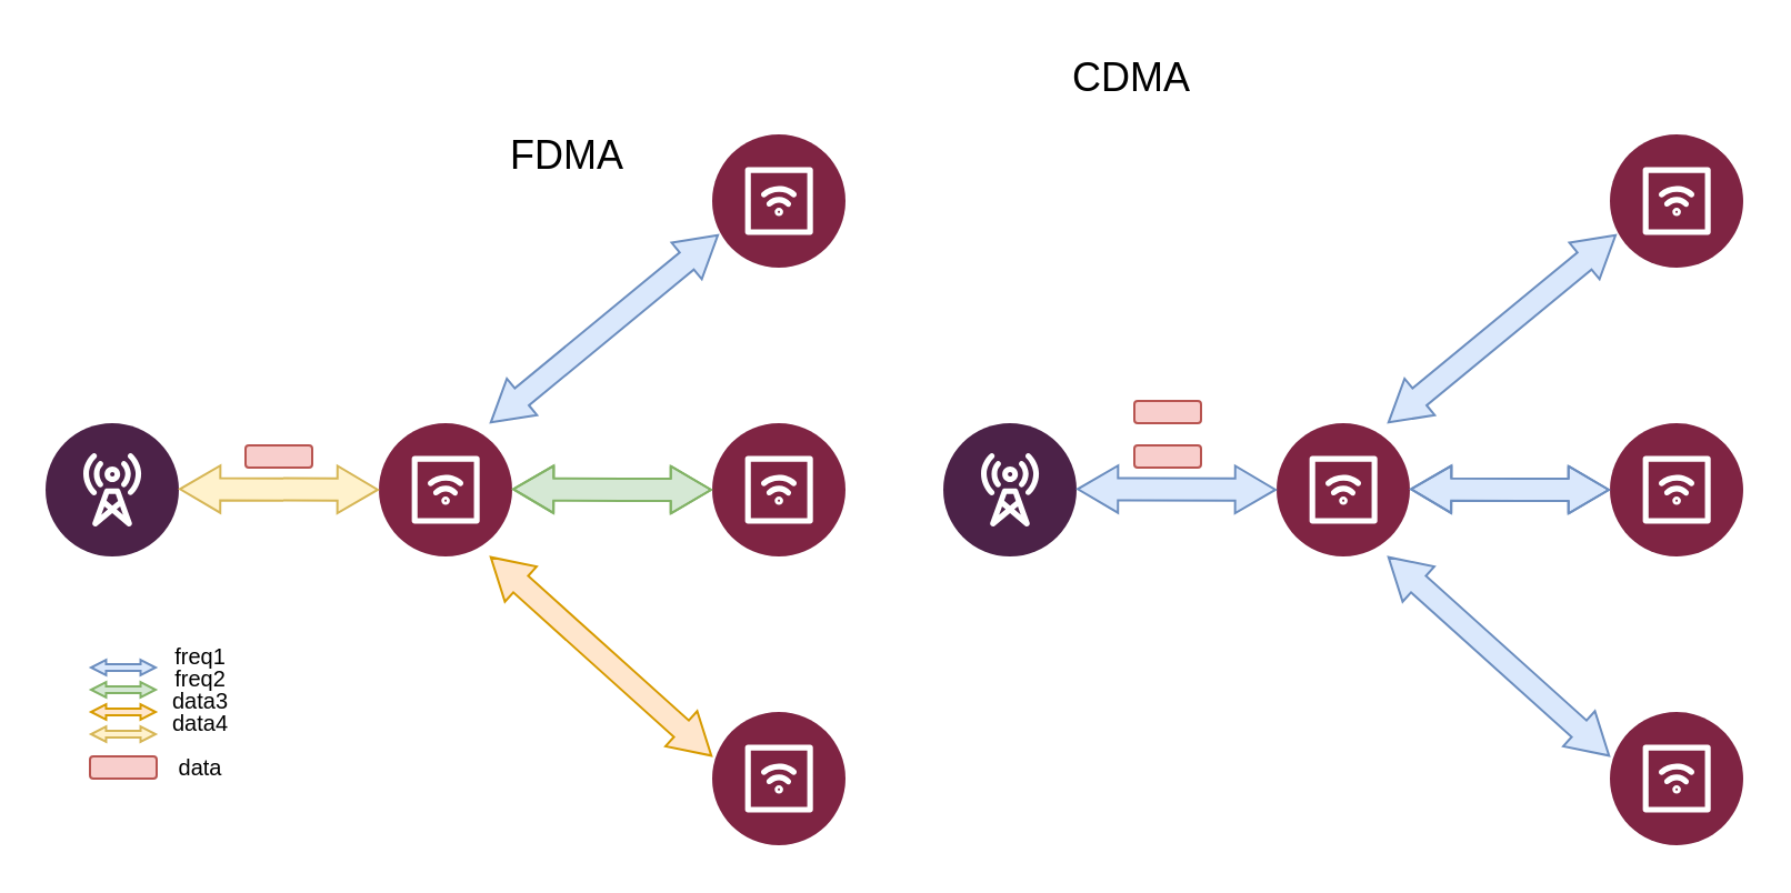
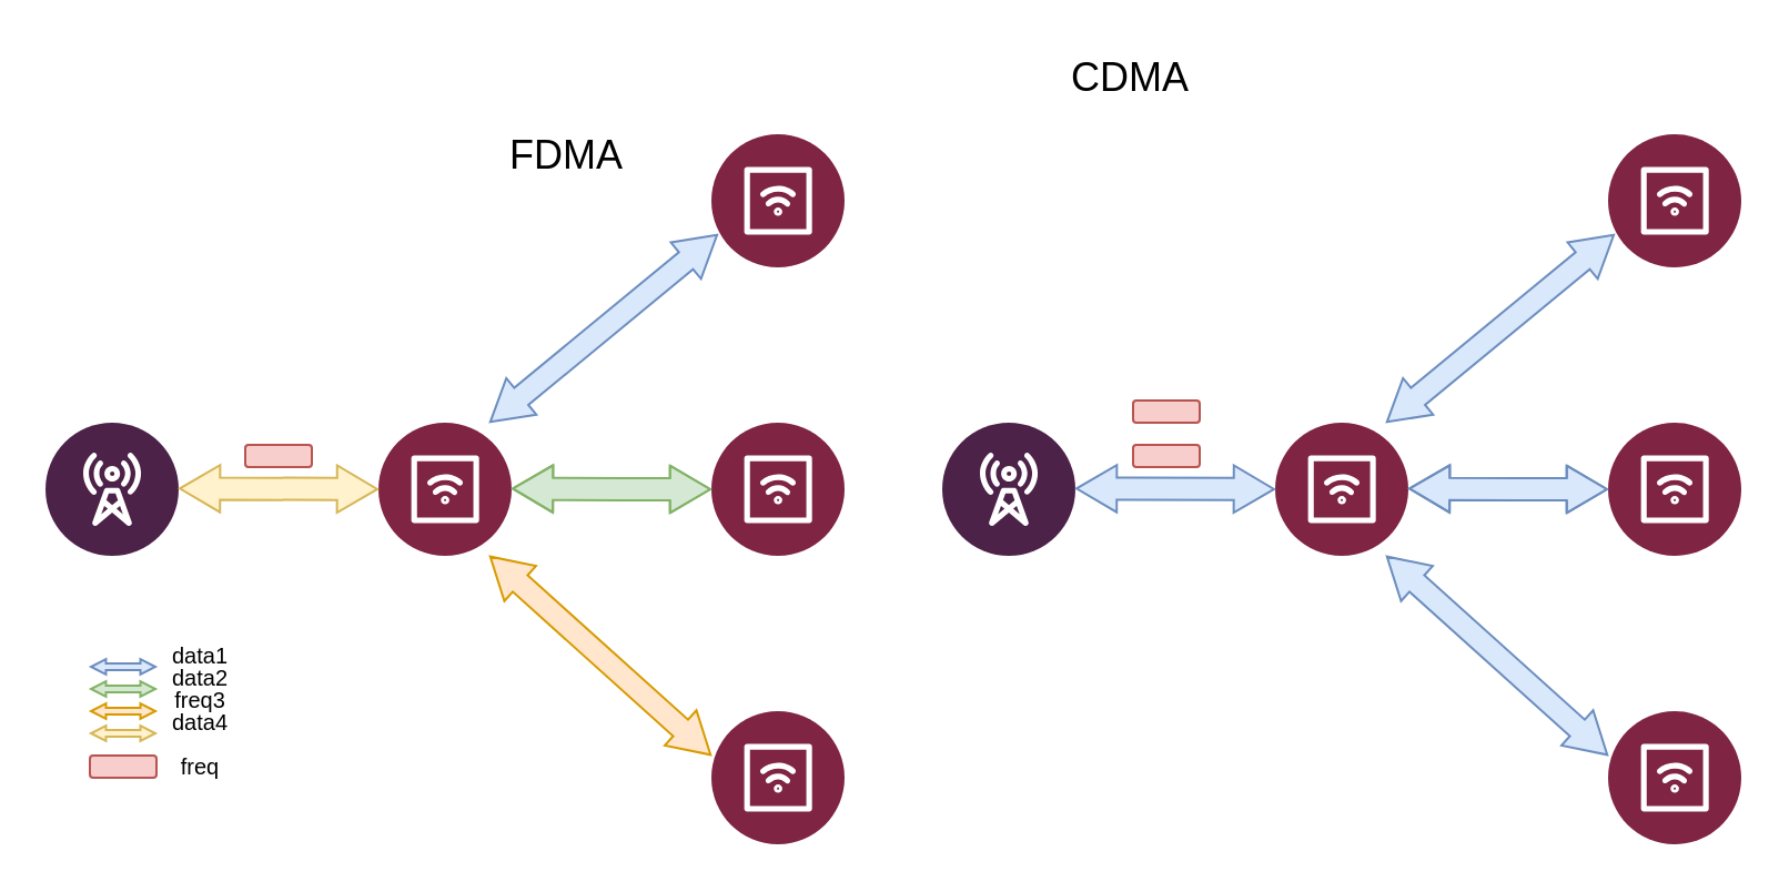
  <mxCell id="0" />
  <mxCell id="1" parent="0" />
  <mxCell id="2" value="" style="verticalLabelPosition=bottom;aspect=fixed;html=1;shape=mxgraph.salesforce.iot2;" vertex="1" parent="1"><mxGeometry x="320" y="320" width="60" height="60" as="geometry" /></mxCell>
  <mxCell id="3" value="" style="verticalLabelPosition=bottom;aspect=fixed;html=1;shape=mxgraph.salesforce.iot2;" vertex="1" parent="1"><mxGeometry x="170" y="190" width="60" height="60" as="geometry" /></mxCell>
  <mxCell id="4" value="" style="verticalLabelPosition=bottom;aspect=fixed;html=1;shape=mxgraph.salesforce.iot2;" vertex="1" parent="1"><mxGeometry x="320" y="60" width="60" height="60" as="geometry" /></mxCell>
  <mxCell id="5" value="" style="verticalLabelPosition=bottom;aspect=fixed;html=1;shape=mxgraph.salesforce.iot2;" vertex="1" parent="1"><mxGeometry x="320" y="190" width="60" height="60" as="geometry" /></mxCell>
  <mxCell id="6" value="" style="verticalLabelPosition=bottom;aspect=fixed;html=1;shape=mxgraph.salesforce.communications2;" vertex="1" parent="1"><mxGeometry x="20" y="190" width="60" height="60" as="geometry" /></mxCell>
  <mxCell id="7" value="" style="shape=flexArrow;endArrow=classic;startArrow=classic;html=1;rounded=0;startWidth=10.286;startSize=5.714;endWidth=10.286;endSize=5.714;entryX=0;entryY=0.5;entryDx=0;entryDy=0;entryPerimeter=0;fillColor=#d5e8d4;strokeColor=#82b366;" edge="1" parent="1" target="5"><mxGeometry width="100" height="100" relative="1" as="geometry"><mxPoint x="230" y="219.71" as="sourcePoint" /><mxPoint x="290" y="220" as="targetPoint" /><Array as="points"><mxPoint x="280" y="220" /></Array></mxGeometry></mxCell>
  <mxCell id="8" value="" style="shape=flexArrow;endArrow=classic;startArrow=classic;html=1;rounded=0;startWidth=10.286;startSize=5.714;endWidth=10.286;endSize=5.714;entryX=0;entryY=0.5;entryDx=0;entryDy=0;entryPerimeter=0;fillColor=#fff2cc;strokeColor=#d6b656;" edge="1" parent="1"><mxGeometry width="100" height="100" relative="1" as="geometry"><mxPoint x="80" y="219.66" as="sourcePoint" /><mxPoint x="170" y="219.95" as="targetPoint" /></mxGeometry></mxCell>
  <mxCell id="9" value="" style="shape=flexArrow;endArrow=classic;startArrow=classic;html=1;rounded=0;startWidth=10.286;startSize=5.714;endWidth=10.286;endSize=5.714;entryX=0.049;entryY=0.752;entryDx=0;entryDy=0;entryPerimeter=0;fillColor=#dae8fc;strokeColor=#6c8ebf;" edge="1" parent="1" target="4"><mxGeometry width="100" height="100" relative="1" as="geometry"><mxPoint x="220" y="190" as="sourcePoint" /><mxPoint x="310" y="130" as="targetPoint" /></mxGeometry></mxCell>
  <mxCell id="10" value="" style="shape=flexArrow;endArrow=classic;startArrow=classic;html=1;rounded=0;startWidth=10.286;startSize=5.714;endWidth=10.286;endSize=5.714;fillColor=#ffe6cc;strokeColor=#d79b00;" edge="1" parent="1"><mxGeometry width="100" height="100" relative="1" as="geometry"><mxPoint x="220" y="250" as="sourcePoint" /><mxPoint x="320" y="340" as="targetPoint" /></mxGeometry></mxCell>
  <mxCell id="11" value="" style="shape=flexArrow;endArrow=classic;startArrow=classic;html=1;rounded=0;startWidth=2.742;startSize=1.912;endWidth=2.742;endSize=1.912;fillColor=#dae8fc;strokeColor=#6c8ebf;width=3.04;" edge="1" parent="1"><mxGeometry width="100" height="100" relative="1" as="geometry"><mxPoint x="40" y="300" as="sourcePoint" /><mxPoint x="70" y="300" as="targetPoint" /></mxGeometry></mxCell>
  <mxCell id="12" value="" style="shape=flexArrow;endArrow=classic;startArrow=classic;html=1;rounded=0;startWidth=2.742;startSize=1.912;endWidth=2.742;endSize=1.912;fillColor=#d5e8d4;strokeColor=#82b366;width=3.04;" edge="1" parent="1"><mxGeometry width="100" height="100" relative="1" as="geometry"><mxPoint x="40" y="310" as="sourcePoint" /><mxPoint x="70" y="310" as="targetPoint" /></mxGeometry></mxCell>
  <mxCell id="13" value="" style="shape=flexArrow;endArrow=classic;startArrow=classic;html=1;rounded=0;startWidth=2.742;startSize=1.912;endWidth=2.742;endSize=1.912;fillColor=#ffe6cc;strokeColor=#d79b00;width=3.04;" edge="1" parent="1"><mxGeometry width="100" height="100" relative="1" as="geometry"><mxPoint x="40" y="320" as="sourcePoint" /><mxPoint x="70" y="320" as="targetPoint" /></mxGeometry></mxCell>
  <mxCell id="14" value="" style="shape=flexArrow;endArrow=classic;startArrow=classic;html=1;rounded=0;startWidth=2.742;startSize=1.912;endWidth=2.742;endSize=1.912;fillColor=#fff2cc;strokeColor=#d6b656;width=3.04;" edge="1" parent="1"><mxGeometry width="100" height="100" relative="1" as="geometry"><mxPoint x="40" y="330" as="sourcePoint" /><mxPoint x="70" y="330" as="targetPoint" /></mxGeometry></mxCell>
- <mxCell id="15" value="&lt;span style=&quot;font-size: 10px;&quot;&gt;freq1&lt;/span&gt;" style="text;html=1;align=center;verticalAlign=middle;whiteSpace=wrap;rounded=0;" vertex="1" parent="1"><mxGeometry x="80" y="290" width="20" height="10" as="geometry" /></mxCell>
- <mxCell id="16" value="&lt;span style=&quot;font-size: 10px;&quot;&gt;freq2&lt;/span&gt;" style="text;html=1;align=center;verticalAlign=middle;whiteSpace=wrap;rounded=0;" vertex="1" parent="1"><mxGeometry x="80" y="300" width="20" height="10" as="geometry" /></mxCell>
- <mxCell id="17" value="&lt;span style=&quot;font-size: 10px;&quot;&gt;data3&lt;/span&gt;" style="text;html=1;align=center;verticalAlign=middle;whiteSpace=wrap;rounded=0;" vertex="1" parent="1"><mxGeometry x="80" y="310" width="20" height="10" as="geometry" /></mxCell>
+ <mxCell id="15" value="&lt;span style=&quot;font-size: 10px;&quot;&gt;data1&lt;/span&gt;" style="text;html=1;align=center;verticalAlign=middle;whiteSpace=wrap;rounded=0;" vertex="1" parent="1"><mxGeometry x="80" y="290" width="20" height="10" as="geometry" /></mxCell>
+ <mxCell id="16" value="&lt;span style=&quot;font-size: 10px;&quot;&gt;data2&lt;/span&gt;" style="text;html=1;align=center;verticalAlign=middle;whiteSpace=wrap;rounded=0;" vertex="1" parent="1"><mxGeometry x="80" y="300" width="20" height="10" as="geometry" /></mxCell>
+ <mxCell id="17" value="&lt;span style=&quot;font-size: 10px;&quot;&gt;freq3&lt;/span&gt;" style="text;html=1;align=center;verticalAlign=middle;whiteSpace=wrap;rounded=0;" vertex="1" parent="1"><mxGeometry x="80" y="310" width="20" height="10" as="geometry" /></mxCell>
  <mxCell id="18" value="&lt;span style=&quot;font-size: 10px;&quot;&gt;data4&lt;/span&gt;" style="text;html=1;align=center;verticalAlign=middle;whiteSpace=wrap;rounded=0;" vertex="1" parent="1"><mxGeometry x="80" y="320" width="20" height="10" as="geometry" /></mxCell>
  <mxCell id="19" value="" style="verticalLabelPosition=bottom;aspect=fixed;html=1;shape=mxgraph.salesforce.iot2;" vertex="1" parent="1"><mxGeometry x="724" y="320" width="60" height="60" as="geometry" /></mxCell>
  <mxCell id="20" value="" style="verticalLabelPosition=bottom;aspect=fixed;html=1;shape=mxgraph.salesforce.iot2;" vertex="1" parent="1"><mxGeometry x="574" y="190" width="60" height="60" as="geometry" /></mxCell>
  <mxCell id="21" value="" style="verticalLabelPosition=bottom;aspect=fixed;html=1;shape=mxgraph.salesforce.iot2;" vertex="1" parent="1"><mxGeometry x="724" y="60" width="60" height="60" as="geometry" /></mxCell>
  <mxCell id="22" value="" style="verticalLabelPosition=bottom;aspect=fixed;html=1;shape=mxgraph.salesforce.iot2;" vertex="1" parent="1"><mxGeometry x="724" y="190" width="60" height="60" as="geometry" /></mxCell>
  <mxCell id="23" value="" style="verticalLabelPosition=bottom;aspect=fixed;html=1;shape=mxgraph.salesforce.communications2;" vertex="1" parent="1"><mxGeometry x="424" y="190" width="60" height="60" as="geometry" /></mxCell>
  <mxCell id="24" value="" style="shape=flexArrow;endArrow=classic;startArrow=classic;html=1;rounded=0;startWidth=10.286;startSize=5.714;endWidth=10.286;endSize=5.714;entryX=0;entryY=0.5;entryDx=0;entryDy=0;entryPerimeter=0;fillColor=#dae8fc;strokeColor=#6c8ebf;" edge="1" parent="1" target="22"><mxGeometry width="100" height="100" relative="1" as="geometry"><mxPoint x="634" y="219.71" as="sourcePoint" /><mxPoint x="694" y="220" as="targetPoint" /><Array as="points"><mxPoint x="684" y="220" /></Array></mxGeometry></mxCell>
  <mxCell id="25" value="" style="shape=flexArrow;endArrow=classic;startArrow=classic;html=1;rounded=0;startWidth=10.286;startSize=5.714;endWidth=10.286;endSize=5.714;entryX=0;entryY=0.5;entryDx=0;entryDy=0;entryPerimeter=0;fillColor=#dae8fc;strokeColor=#6c8ebf;" edge="1" parent="1"><mxGeometry width="100" height="100" relative="1" as="geometry"><mxPoint x="484" y="219.66" as="sourcePoint" /><mxPoint x="574" y="219.95" as="targetPoint" /></mxGeometry></mxCell>
  <mxCell id="26" value="" style="shape=flexArrow;endArrow=classic;startArrow=classic;html=1;rounded=0;startWidth=10.286;startSize=5.714;endWidth=10.286;endSize=5.714;entryX=0.049;entryY=0.752;entryDx=0;entryDy=0;entryPerimeter=0;fillColor=#dae8fc;strokeColor=#6c8ebf;" edge="1" parent="1" target="21"><mxGeometry width="100" height="100" relative="1" as="geometry"><mxPoint x="624" y="190" as="sourcePoint" /><mxPoint x="714" y="130" as="targetPoint" /></mxGeometry></mxCell>
  <mxCell id="27" value="" style="shape=flexArrow;endArrow=classic;startArrow=classic;html=1;rounded=0;startWidth=10.286;startSize=5.714;endWidth=10.286;endSize=5.714;fillColor=#dae8fc;strokeColor=#6c8ebf;" edge="1" parent="1"><mxGeometry width="100" height="100" relative="1" as="geometry"><mxPoint x="624" y="250" as="sourcePoint" /><mxPoint x="724" y="340" as="targetPoint" /></mxGeometry></mxCell>
  <mxCell id="28" value="" style="rounded=1;whiteSpace=wrap;html=1;fillColor=#f8cecc;strokeColor=#b85450;" vertex="1" parent="1"><mxGeometry x="510" y="200" width="30" height="10" as="geometry" /></mxCell>
  <mxCell id="29" value="" style="rounded=1;whiteSpace=wrap;html=1;fillColor=#f8cecc;strokeColor=#b85450;" vertex="1" parent="1"><mxGeometry x="510" y="180" width="30" height="10" as="geometry" /></mxCell>
  <mxCell id="30" value="" style="rounded=1;whiteSpace=wrap;html=1;fillColor=#f8cecc;strokeColor=#b85450;" vertex="1" parent="1"><mxGeometry x="40" y="340" width="30" height="10" as="geometry" /></mxCell>
- <mxCell id="31" value="&lt;span style=&quot;font-size: 10px;&quot;&gt;data&lt;/span&gt;" style="text;html=1;align=center;verticalAlign=middle;whiteSpace=wrap;rounded=0;" vertex="1" parent="1"><mxGeometry x="80" y="340" width="20" height="10" as="geometry" /></mxCell>
+ <mxCell id="31" value="&lt;span style=&quot;font-size: 10px;&quot;&gt;freq&lt;/span&gt;" style="text;html=1;align=center;verticalAlign=middle;whiteSpace=wrap;rounded=0;" vertex="1" parent="1"><mxGeometry x="80" y="340" width="20" height="10" as="geometry" /></mxCell>
  <mxCell id="32" value="" style="rounded=1;whiteSpace=wrap;html=1;fillColor=#f8cecc;strokeColor=#b85450;" vertex="1" parent="1"><mxGeometry x="110" y="200" width="30" height="10" as="geometry" /></mxCell>
  <mxCell id="33" value="&lt;font style=&quot;font-size: 18px;&quot;&gt;FDMA&lt;/font&gt;" style="text;html=1;align=center;verticalAlign=middle;whiteSpace=wrap;rounded=0;" vertex="1" parent="1"><mxGeometry x="225" y="55" width="60" height="30" as="geometry" /></mxCell>
  <mxCell id="34" value="&lt;font style=&quot;font-size: 18px;&quot;&gt;CDMA&lt;/font&gt;" style="text;html=1;align=center;verticalAlign=middle;whiteSpace=wrap;rounded=0;" vertex="1" parent="1"><mxGeometry x="479" y="20" width="60" height="30" as="geometry" /></mxCell>
